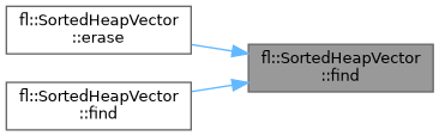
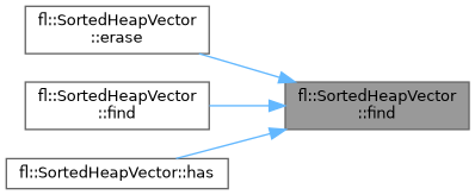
  digraph {
    rankdir=RL
    node [color=grey40 fillcolor=white fontname=Helvetica fontsize=10 shape=box style=filled]
    edge [color=steelblue1 dir=back fontname=Helvetica fontsize=10 labelfontname=Helvetica labelfontsize=10 style=solid]
    n1 [color=gray40 fillcolor=grey60 fontcolor=black height=0.2 label="fl::SortedHeapVector\l::find" width=0.4]
    n2 [height=0.2 label="fl::SortedHeapVector\l::erase" width=0.4]
    n3 [height=0.2 label="fl::SortedHeapVector\l::find" width=0.4]
+   n4 [height=0.2 label="fl::SortedHeapVector::has" width=0.4]
    n1 -> n2
    n1 -> n3
+   n1 -> n4
  }
